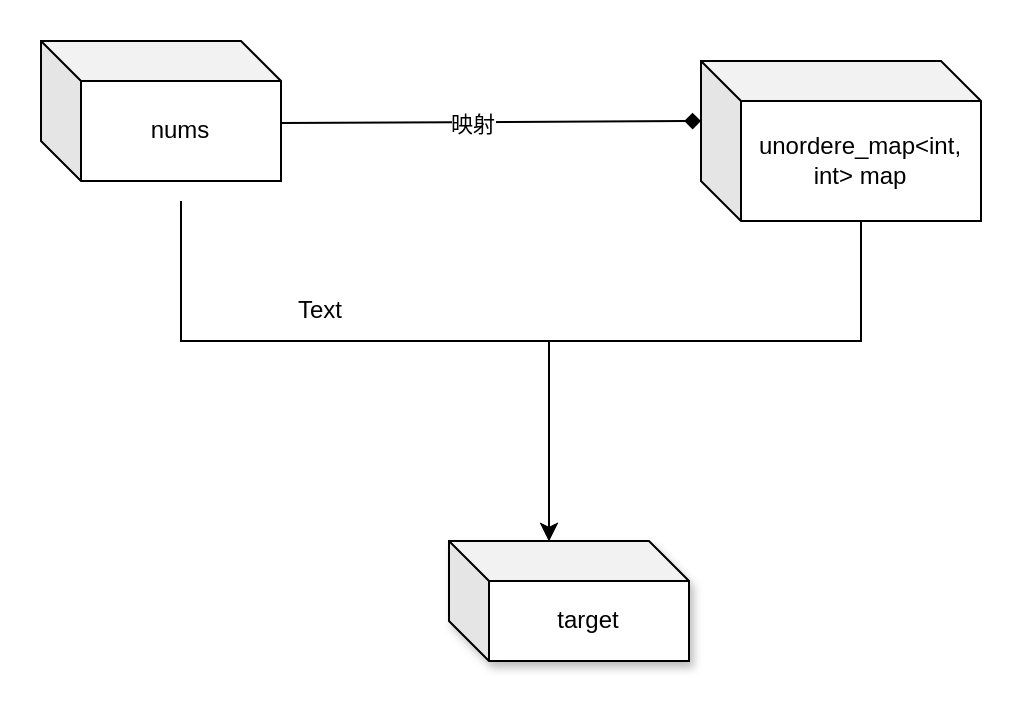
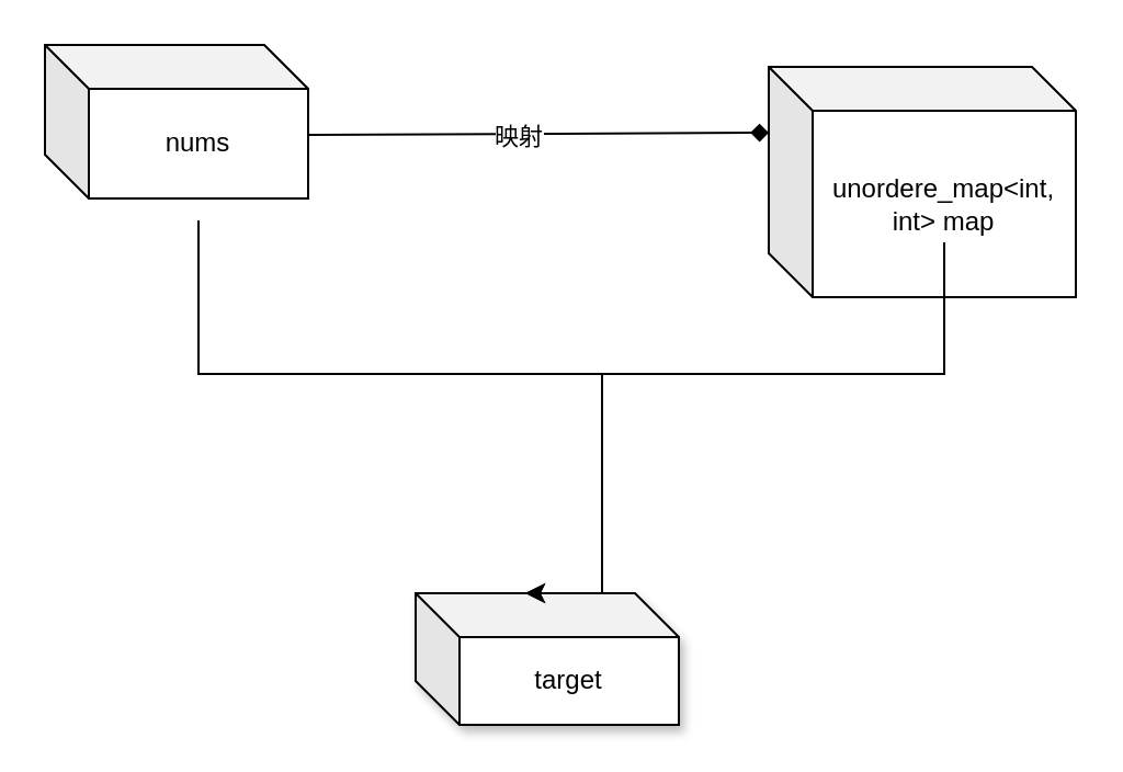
  <mxCell id="0" />
  <mxCell id="1" parent="0" />
- <mxCell id="2" value="target" style="shape=cube;whiteSpace=wrap;html=1;boundedLbl=1;backgroundOutline=1;darkOpacity=0.05;darkOpacity2=0.1;shadow=1;" vertex="1" parent="1"><mxGeometry x="224" y="270" width="120" height="60" as="geometry" /></mxCell>
+ <mxCell id="2" value="target" style="shape=cube;whiteSpace=wrap;html=1;boundedLbl=1;backgroundOutline=1;darkOpacity=0.05;darkOpacity2=0.1;shadow=1;" vertex="1" parent="1"><mxGeometry x="189" y="270" width="120" height="60" as="geometry" /></mxCell>
  <mxCell id="3" value="nums" style="shape=cube;whiteSpace=wrap;html=1;boundedLbl=1;backgroundOutline=1;darkOpacity=0.05;darkOpacity2=0.1;" vertex="1" parent="1"><mxGeometry x="20" y="20" width="120" height="70" as="geometry" /></mxCell>
- <mxCell id="4" value="unordere_map&amp;lt;int, int&amp;gt; map" style="shape=cube;whiteSpace=wrap;html=1;boundedLbl=1;backgroundOutline=1;darkOpacity=0.05;darkOpacity2=0.1;" vertex="1" parent="1"><mxGeometry x="350" y="30" width="140" height="80" as="geometry" /></mxCell>
+ <mxCell id="4" value="unordere_map&amp;lt;int, int&amp;gt; map" style="shape=cube;whiteSpace=wrap;html=1;boundedLbl=1;backgroundOutline=1;darkOpacity=0.05;darkOpacity2=0.1;" vertex="1" parent="1"><mxGeometry x="350" y="30" width="140" height="105" as="geometry" /></mxCell>
  <mxCell id="5" value="" style="endArrow=diamond;html=1;rounded=0;entryX=0;entryY=0;entryDx=0;entryDy=30;entryPerimeter=0;exitX=1;exitY=0.586;exitDx=0;exitDy=0;exitPerimeter=0;" edge="1" parent="1" source="3" target="4"><mxGeometry width="50" height="50" relative="1" as="geometry"><mxPoint x="150" y="80" as="sourcePoint" /><mxPoint x="200" y="30" as="targetPoint" /></mxGeometry></mxCell>
  <mxCell id="6" value="映射" style="edgeLabel;html=1;align=center;verticalAlign=middle;resizable=0;points=[];" vertex="1" connectable="0" parent="5"><mxGeometry x="-0.095" y="-1" relative="1" as="geometry"><mxPoint as="offset" /></mxGeometry></mxCell>
  <mxCell id="7" value="" style="endArrow=classic;html=1;rounded=0;entryX=0;entryY=0;entryDx=50;entryDy=0;entryPerimeter=0;edgeStyle=orthogonalEdgeStyle;" edge="1" parent="1" target="2"><mxGeometry width="50" height="50" relative="1" as="geometry"><mxPoint x="90" y="100" as="sourcePoint" /><mxPoint x="140" y="50" as="targetPoint" /><Array as="points"><mxPoint x="90" y="170" /><mxPoint x="274" y="170" /></Array></mxGeometry></mxCell>
  <mxCell id="8" value="" style="endArrow=classic;html=1;rounded=0;entryX=0;entryY=0;entryDx=50;entryDy=0;entryPerimeter=0;exitX=0;exitY=0;exitDx=80;exitDy=80;exitPerimeter=0;edgeStyle=orthogonalEdgeStyle;" edge="1" parent="1" source="4" target="2"><mxGeometry width="50" height="50" relative="1" as="geometry"><mxPoint x="100" y="110" as="sourcePoint" /><mxPoint x="430" y="240" as="targetPoint" /><Array as="points"><mxPoint x="430" y="170" /><mxPoint x="274" y="170" /></Array></mxGeometry></mxCell>
- <mxCell id="9" value="Text" style="text;html=1;strokeColor=none;fillColor=none;align=center;verticalAlign=middle;whiteSpace=wrap;rounded=0;" vertex="1" parent="1"><mxGeometry x="130" y="140" width="60" height="30" as="geometry" /></mxCell>
